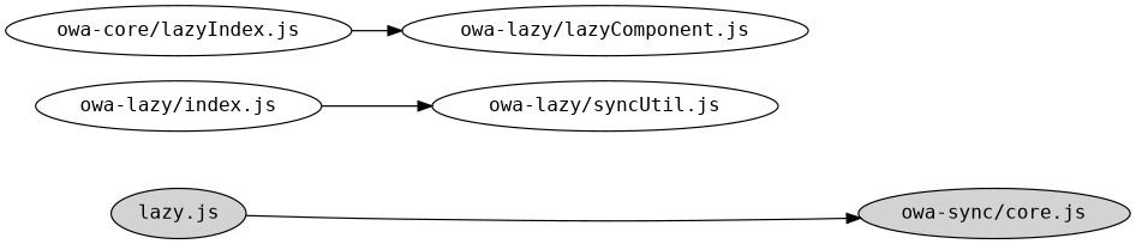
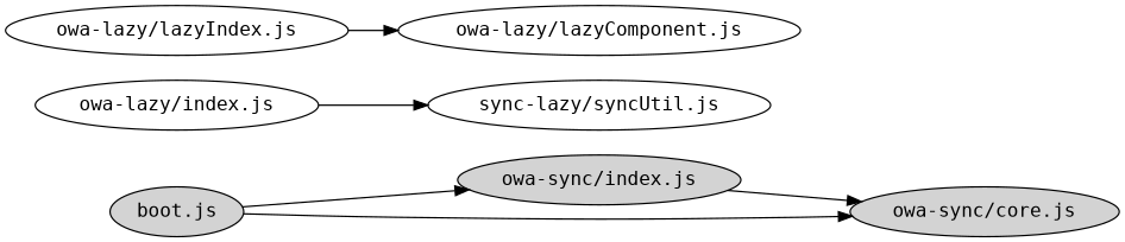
  digraph {
    fontname="DejaVu Sans Mono"
    rankdir=LR
    node [fontname="DejaVu Sans Mono"]
    edge [fontname="DejaVu Sans Mono" fontsize=8]
-   n1 [fillcolor=lightgrey label="lazy.js" style=filled]
+   n1 [fillcolor=lightgrey label="boot.js" style=filled]
+   n2 [fillcolor=lightgrey label="owa-sync/index.js" style=filled]
    n3 [fillcolor=lightgrey label="owa-sync/core.js" style=filled]
    n4 [label="owa-lazy/index.js"]
-   n5 [label="owa-lazy/syncUtil.js"]
-   n6 [label="owa-core/lazyIndex.js"]
+   n5 [label="sync-lazy/syncUtil.js"]
+   n6 [label="owa-lazy/lazyIndex.js"]
    n7 [label="owa-lazy/lazyComponent.js"]
    subgraph cluster_1 {
      bgcolor=lightgrey
      label=boot
    }
    subgraph cluster_2 {
      bgcolor=lightblue
      label=async
    }
+   n1 -> n2
    n1 -> n3
+   n2 -> n3
    n4 -> n5
    n6 -> n7
  }
